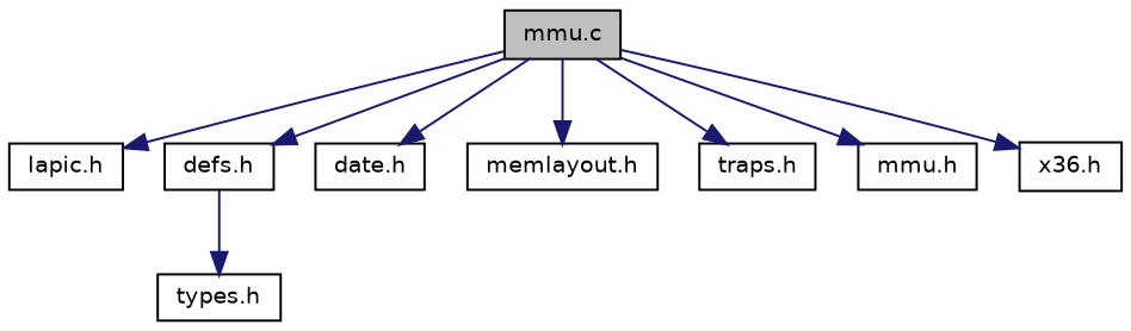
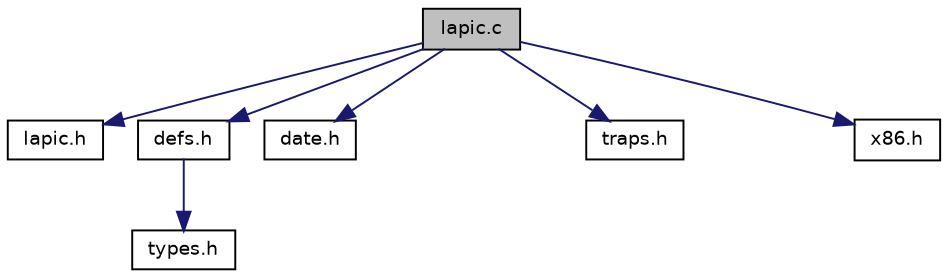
  digraph {
    node [color=black fillcolor=white fontname=Helvetica fontsize=10 shape=record style=filled]
    edge [color=midnightblue fontname=Helvetica fontsize=10 labelfontname=Helvetica labelfontsize=10 style=solid]
-   n1 [fillcolor=grey75 fontcolor=black height=0.2 label="mmu.c" width=0.4]
+   n1 [fillcolor=grey75 fontcolor=black height=0.2 label="lapic.c" width=0.4]
    n2 [height=0.2 label="lapic.h" width=0.4]
    n3 [height=0.2 label="defs.h" width=0.4]
    n4 [height=0.2 label="date.h" width=0.4]
-   n5 [height=0.2 label="memlayout.h" width=0.4]
    n6 [height=0.2 label="traps.h" width=0.4]
-   n7 [height=0.2 label="mmu.h" width=0.4]
-   n8 [height=0.2 label="x36.h" width=0.4]
+   n8 [height=0.2 label="x86.h" width=0.4]
    n9 [height=0.2 label="types.h" width=0.4]
    n1 -> n2
    n1 -> n3
    n1 -> n4
-   n1 -> n5
    n1 -> n6
-   n1 -> n7
    n1 -> n8
    n3 -> n9
  }
